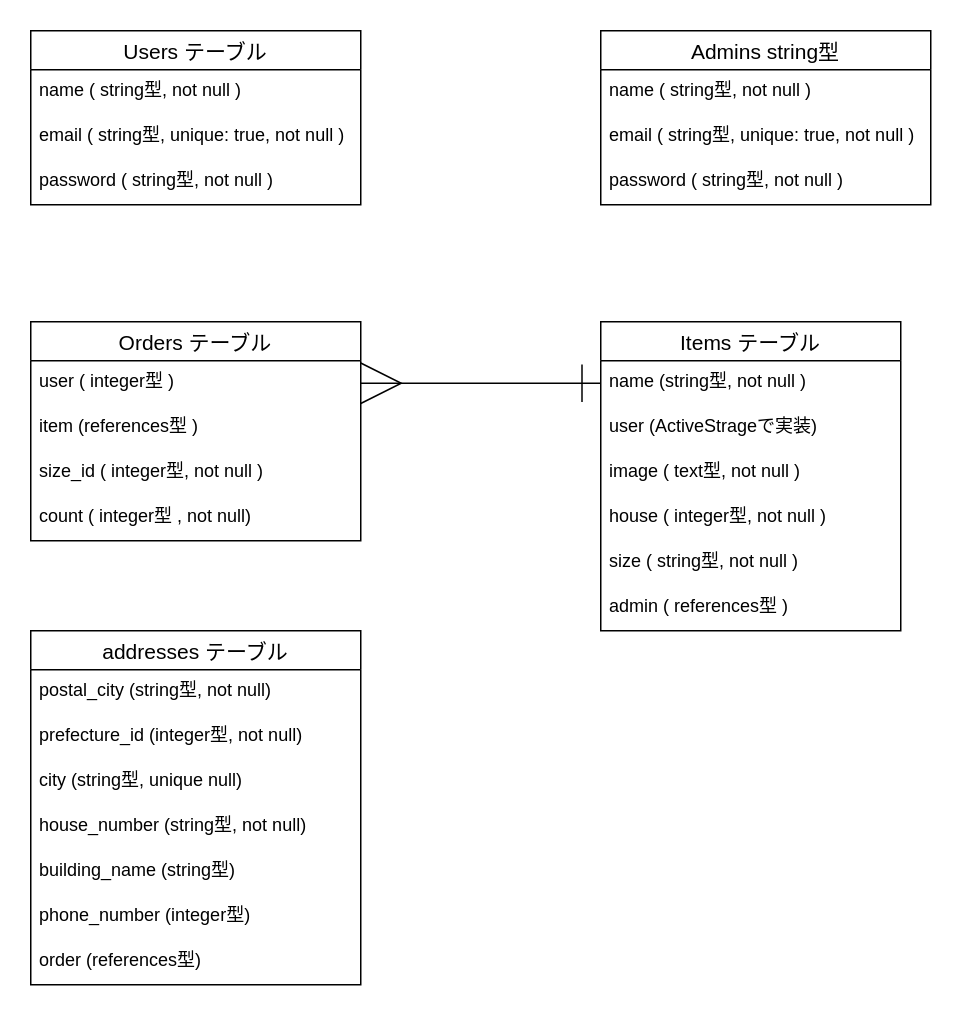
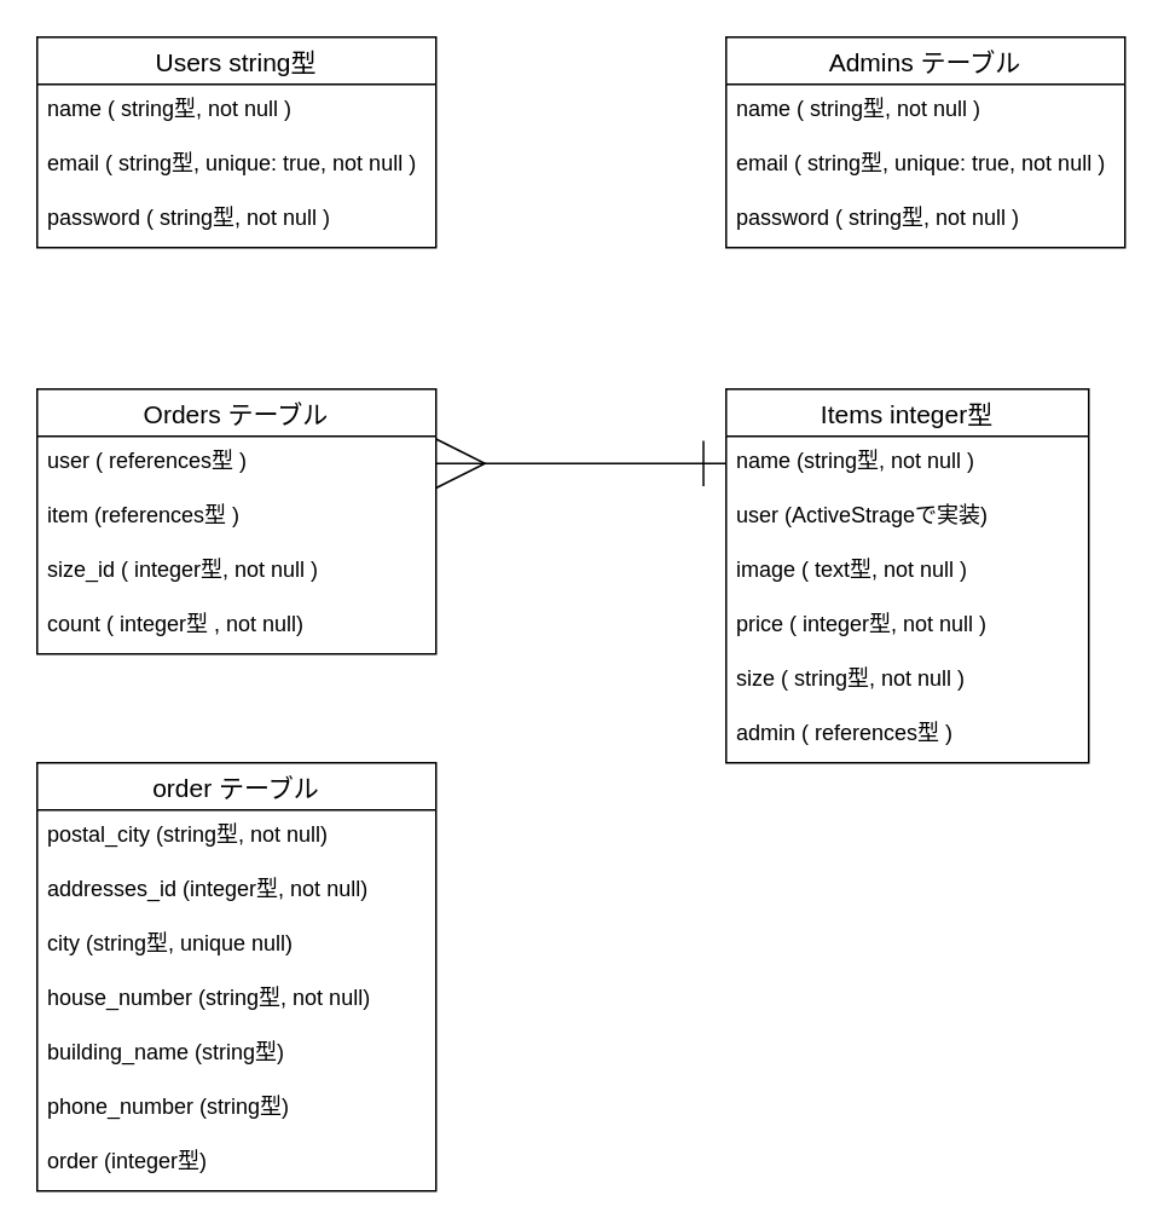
  <mxCell id="0" />
  <mxCell id="1" parent="0" />
- <mxCell id="2" value="Users テーブル" style="swimlane;fontStyle=0;childLayout=stackLayout;horizontal=1;startSize=26;horizontalStack=0;resizeParent=1;resizeParentMax=0;resizeLast=0;collapsible=1;marginBottom=0;align=center;fontSize=14;" parent="1" vertex="1"><mxGeometry x="20" y="20" width="220" height="116" as="geometry" /></mxCell>
+ <mxCell id="2" value="Users string型" style="swimlane;fontStyle=0;childLayout=stackLayout;horizontal=1;startSize=26;horizontalStack=0;resizeParent=1;resizeParentMax=0;resizeLast=0;collapsible=1;marginBottom=0;align=center;fontSize=14;" parent="1" vertex="1"><mxGeometry x="20" y="20" width="220" height="116" as="geometry" /></mxCell>
  <mxCell id="3" value="name ( string型, not null )" style="text;strokeColor=none;fillColor=none;spacingLeft=4;spacingRight=4;overflow=hidden;rotatable=0;points=[[0,0.5],[1,0.5]];portConstraint=eastwest;fontSize=12;" parent="2" vertex="1"><mxGeometry y="26" width="220" height="30" as="geometry" /></mxCell>
  <mxCell id="4" value="email ( string型, unique: true, not null )" style="text;strokeColor=none;fillColor=none;spacingLeft=4;spacingRight=4;overflow=hidden;rotatable=0;points=[[0,0.5],[1,0.5]];portConstraint=eastwest;fontSize=12;" parent="2" vertex="1"><mxGeometry y="56" width="220" height="30" as="geometry" /></mxCell>
  <mxCell id="5" value="password ( string型, not null )" style="text;strokeColor=none;fillColor=none;spacingLeft=4;spacingRight=4;overflow=hidden;rotatable=0;points=[[0,0.5],[1,0.5]];portConstraint=eastwest;fontSize=12;" parent="2" vertex="1"><mxGeometry y="86" width="220" height="30" as="geometry" /></mxCell>
- <mxCell id="6" value="Admins string型" style="swimlane;fontStyle=0;childLayout=stackLayout;horizontal=1;startSize=26;horizontalStack=0;resizeParent=1;resizeParentMax=0;resizeLast=0;collapsible=1;marginBottom=0;align=center;fontSize=14;" parent="1" vertex="1"><mxGeometry x="400" y="20" width="220" height="116" as="geometry" /></mxCell>
+ <mxCell id="6" value="Admins テーブル" style="swimlane;fontStyle=0;childLayout=stackLayout;horizontal=1;startSize=26;horizontalStack=0;resizeParent=1;resizeParentMax=0;resizeLast=0;collapsible=1;marginBottom=0;align=center;fontSize=14;" parent="1" vertex="1"><mxGeometry x="400" y="20" width="220" height="116" as="geometry" /></mxCell>
  <mxCell id="7" value="name ( string型, not null )" style="text;strokeColor=none;fillColor=none;spacingLeft=4;spacingRight=4;overflow=hidden;rotatable=0;points=[[0,0.5],[1,0.5]];portConstraint=eastwest;fontSize=12;" parent="6" vertex="1"><mxGeometry y="26" width="220" height="30" as="geometry" /></mxCell>
  <mxCell id="8" value="email ( string型, unique: true, not null )" style="text;strokeColor=none;fillColor=none;spacingLeft=4;spacingRight=4;overflow=hidden;rotatable=0;points=[[0,0.5],[1,0.5]];portConstraint=eastwest;fontSize=12;" parent="6" vertex="1"><mxGeometry y="56" width="220" height="30" as="geometry" /></mxCell>
  <mxCell id="9" value="password ( string型, not null )" style="text;strokeColor=none;fillColor=none;spacingLeft=4;spacingRight=4;overflow=hidden;rotatable=0;points=[[0,0.5],[1,0.5]];portConstraint=eastwest;fontSize=12;" parent="6" vertex="1"><mxGeometry y="86" width="220" height="30" as="geometry" /></mxCell>
- <mxCell id="10" value="Items テーブル" style="swimlane;fontStyle=0;childLayout=stackLayout;horizontal=1;startSize=26;horizontalStack=0;resizeParent=1;resizeParentMax=0;resizeLast=0;collapsible=1;marginBottom=0;align=center;fontSize=14;" parent="1" vertex="1"><mxGeometry x="400" y="214" width="200" height="206" as="geometry" /></mxCell>
+ <mxCell id="10" value="Items integer型" style="swimlane;fontStyle=0;childLayout=stackLayout;horizontal=1;startSize=26;horizontalStack=0;resizeParent=1;resizeParentMax=0;resizeLast=0;collapsible=1;marginBottom=0;align=center;fontSize=14;" parent="1" vertex="1"><mxGeometry x="400" y="214" width="200" height="206" as="geometry" /></mxCell>
  <mxCell id="11" value="name (string型, not null )" style="text;strokeColor=none;fillColor=none;spacingLeft=4;spacingRight=4;overflow=hidden;rotatable=0;points=[[0,0.5],[1,0.5]];portConstraint=eastwest;fontSize=12;" parent="10" vertex="1"><mxGeometry y="26" width="200" height="30" as="geometry" /></mxCell>
  <mxCell id="12" value="user (ActiveStrageで実装)" style="text;strokeColor=none;fillColor=none;spacingLeft=4;spacingRight=4;overflow=hidden;rotatable=0;points=[[0,0.5],[1,0.5]];portConstraint=eastwest;fontSize=12;" parent="10" vertex="1"><mxGeometry y="56" width="200" height="30" as="geometry" /></mxCell>
  <mxCell id="13" value="image ( text型, not null )" style="text;strokeColor=none;fillColor=none;spacingLeft=4;spacingRight=4;overflow=hidden;rotatable=0;points=[[0,0.5],[1,0.5]];portConstraint=eastwest;fontSize=12;" parent="10" vertex="1"><mxGeometry y="86" width="200" height="30" as="geometry" /></mxCell>
- <mxCell id="14" value="house ( integer型, not null )" style="text;strokeColor=none;fillColor=none;spacingLeft=4;spacingRight=4;overflow=hidden;rotatable=0;points=[[0,0.5],[1,0.5]];portConstraint=eastwest;fontSize=12;" parent="10" vertex="1"><mxGeometry y="116" width="200" height="30" as="geometry" /></mxCell>
+ <mxCell id="14" value="price ( integer型, not null )" style="text;strokeColor=none;fillColor=none;spacingLeft=4;spacingRight=4;overflow=hidden;rotatable=0;points=[[0,0.5],[1,0.5]];portConstraint=eastwest;fontSize=12;" parent="10" vertex="1"><mxGeometry y="116" width="200" height="30" as="geometry" /></mxCell>
  <mxCell id="15" value="size ( string型, not null )" style="text;strokeColor=none;fillColor=none;spacingLeft=4;spacingRight=4;overflow=hidden;rotatable=0;points=[[0,0.5],[1,0.5]];portConstraint=eastwest;fontSize=12;" parent="10" vertex="1"><mxGeometry y="146" width="200" height="30" as="geometry" /></mxCell>
  <mxCell id="16" value="admin ( references型 )" style="text;strokeColor=none;fillColor=none;spacingLeft=4;spacingRight=4;overflow=hidden;rotatable=0;points=[[0,0.5],[1,0.5]];portConstraint=eastwest;fontSize=12;" parent="10" vertex="1"><mxGeometry y="176" width="200" height="30" as="geometry" /></mxCell>
  <mxCell id="17" value="Orders テーブル" style="swimlane;fontStyle=0;childLayout=stackLayout;horizontal=1;startSize=26;horizontalStack=0;resizeParent=1;resizeParentMax=0;resizeLast=0;collapsible=1;marginBottom=0;align=center;fontSize=14;" parent="1" vertex="1"><mxGeometry x="20" y="214" width="220" height="146" as="geometry" /></mxCell>
- <mxCell id="18" value="user ( integer型 )" style="text;strokeColor=none;fillColor=none;spacingLeft=4;spacingRight=4;overflow=hidden;rotatable=0;points=[[0,0.5],[1,0.5]];portConstraint=eastwest;fontSize=12;" parent="17" vertex="1"><mxGeometry y="26" width="220" height="30" as="geometry" /></mxCell>
+ <mxCell id="18" value="user ( references型 )" style="text;strokeColor=none;fillColor=none;spacingLeft=4;spacingRight=4;overflow=hidden;rotatable=0;points=[[0,0.5],[1,0.5]];portConstraint=eastwest;fontSize=12;" parent="17" vertex="1"><mxGeometry y="26" width="220" height="30" as="geometry" /></mxCell>
  <mxCell id="19" value="item (references型 )" style="text;strokeColor=none;fillColor=none;spacingLeft=4;spacingRight=4;overflow=hidden;rotatable=0;points=[[0,0.5],[1,0.5]];portConstraint=eastwest;fontSize=12;" parent="17" vertex="1"><mxGeometry y="56" width="220" height="30" as="geometry" /></mxCell>
  <mxCell id="20" value="size_id ( integer型, not null )" style="text;strokeColor=none;fillColor=none;spacingLeft=4;spacingRight=4;overflow=hidden;rotatable=0;points=[[0,0.5],[1,0.5]];portConstraint=eastwest;fontSize=12;" vertex="1" parent="17"><mxGeometry y="86" width="220" height="30" as="geometry" /></mxCell>
  <mxCell id="21" value="count ( integer型 , not null)" style="text;strokeColor=none;fillColor=none;spacingLeft=4;spacingRight=4;overflow=hidden;rotatable=0;points=[[0,0.5],[1,0.5]];portConstraint=eastwest;fontSize=12;" vertex="1" parent="17"><mxGeometry y="116" width="220" height="30" as="geometry" /></mxCell>
- <mxCell id="22" value="addresses テーブル" style="swimlane;fontStyle=0;childLayout=stackLayout;horizontal=1;startSize=26;horizontalStack=0;resizeParent=1;resizeParentMax=0;resizeLast=0;collapsible=1;marginBottom=0;align=center;fontSize=14;" parent="1" vertex="1"><mxGeometry x="20" y="420" width="220" height="236" as="geometry" /></mxCell>
+ <mxCell id="22" value="order テーブル" style="swimlane;fontStyle=0;childLayout=stackLayout;horizontal=1;startSize=26;horizontalStack=0;resizeParent=1;resizeParentMax=0;resizeLast=0;collapsible=1;marginBottom=0;align=center;fontSize=14;" parent="1" vertex="1"><mxGeometry x="20" y="420" width="220" height="236" as="geometry" /></mxCell>
  <mxCell id="23" value="postal_city (string型, not null)" style="text;strokeColor=none;fillColor=none;spacingLeft=4;spacingRight=4;overflow=hidden;rotatable=0;points=[[0,0.5],[1,0.5]];portConstraint=eastwest;fontSize=12;" parent="22" vertex="1"><mxGeometry y="26" width="220" height="30" as="geometry" /></mxCell>
- <mxCell id="24" value="prefecture_id (integer型, not null)" style="text;strokeColor=none;fillColor=none;spacingLeft=4;spacingRight=4;overflow=hidden;rotatable=0;points=[[0,0.5],[1,0.5]];portConstraint=eastwest;fontSize=12;" parent="22" vertex="1"><mxGeometry y="56" width="220" height="30" as="geometry" /></mxCell>
+ <mxCell id="24" value="addresses_id (integer型, not null)" style="text;strokeColor=none;fillColor=none;spacingLeft=4;spacingRight=4;overflow=hidden;rotatable=0;points=[[0,0.5],[1,0.5]];portConstraint=eastwest;fontSize=12;" parent="22" vertex="1"><mxGeometry y="56" width="220" height="30" as="geometry" /></mxCell>
  <mxCell id="25" value="city (string型, unique null)" style="text;strokeColor=none;fillColor=none;spacingLeft=4;spacingRight=4;overflow=hidden;rotatable=0;points=[[0,0.5],[1,0.5]];portConstraint=eastwest;fontSize=12;" parent="22" vertex="1"><mxGeometry y="86" width="220" height="30" as="geometry" /></mxCell>
  <mxCell id="26" value="house_number (string型, not null)" style="text;strokeColor=none;fillColor=none;spacingLeft=4;spacingRight=4;overflow=hidden;rotatable=0;points=[[0,0.5],[1,0.5]];portConstraint=eastwest;fontSize=12;" parent="22" vertex="1"><mxGeometry y="116" width="220" height="30" as="geometry" /></mxCell>
  <mxCell id="27" value="building_name (string型)" style="text;strokeColor=none;fillColor=none;spacingLeft=4;spacingRight=4;overflow=hidden;rotatable=0;points=[[0,0.5],[1,0.5]];portConstraint=eastwest;fontSize=12;" parent="22" vertex="1"><mxGeometry y="146" width="220" height="30" as="geometry" /></mxCell>
- <mxCell id="28" value="phone_number (integer型)" style="text;strokeColor=none;fillColor=none;spacingLeft=4;spacingRight=4;overflow=hidden;rotatable=0;points=[[0,0.5],[1,0.5]];portConstraint=eastwest;fontSize=12;" parent="22" vertex="1"><mxGeometry y="176" width="220" height="30" as="geometry" /></mxCell>
- <mxCell id="29" value="order (references型)" style="text;strokeColor=none;fillColor=none;spacingLeft=4;spacingRight=4;overflow=hidden;rotatable=0;points=[[0,0.5],[1,0.5]];portConstraint=eastwest;fontSize=12;" parent="22" vertex="1"><mxGeometry y="206" width="220" height="30" as="geometry" /></mxCell>
+ <mxCell id="28" value="phone_number (string型)" style="text;strokeColor=none;fillColor=none;spacingLeft=4;spacingRight=4;overflow=hidden;rotatable=0;points=[[0,0.5],[1,0.5]];portConstraint=eastwest;fontSize=12;" parent="22" vertex="1"><mxGeometry y="176" width="220" height="30" as="geometry" /></mxCell>
+ <mxCell id="29" value="order (integer型)" style="text;strokeColor=none;fillColor=none;spacingLeft=4;spacingRight=4;overflow=hidden;rotatable=0;points=[[0,0.5],[1,0.5]];portConstraint=eastwest;fontSize=12;" parent="22" vertex="1"><mxGeometry y="206" width="220" height="30" as="geometry" /></mxCell>
  <mxCell id="30" style="edgeStyle=orthogonalEdgeStyle;rounded=0;orthogonalLoop=1;jettySize=auto;html=1;startArrow=ERone;startFill=0;startSize=23;endArrow=ERmany;endFill=0;endSize=25;entryX=1;entryY=0.5;entryDx=0;entryDy=0;" parent="1" source="11" target="18" edge="1"><mxGeometry relative="1" as="geometry"><mxPoint x="250" y="281" as="targetPoint" /></mxGeometry></mxCell>
